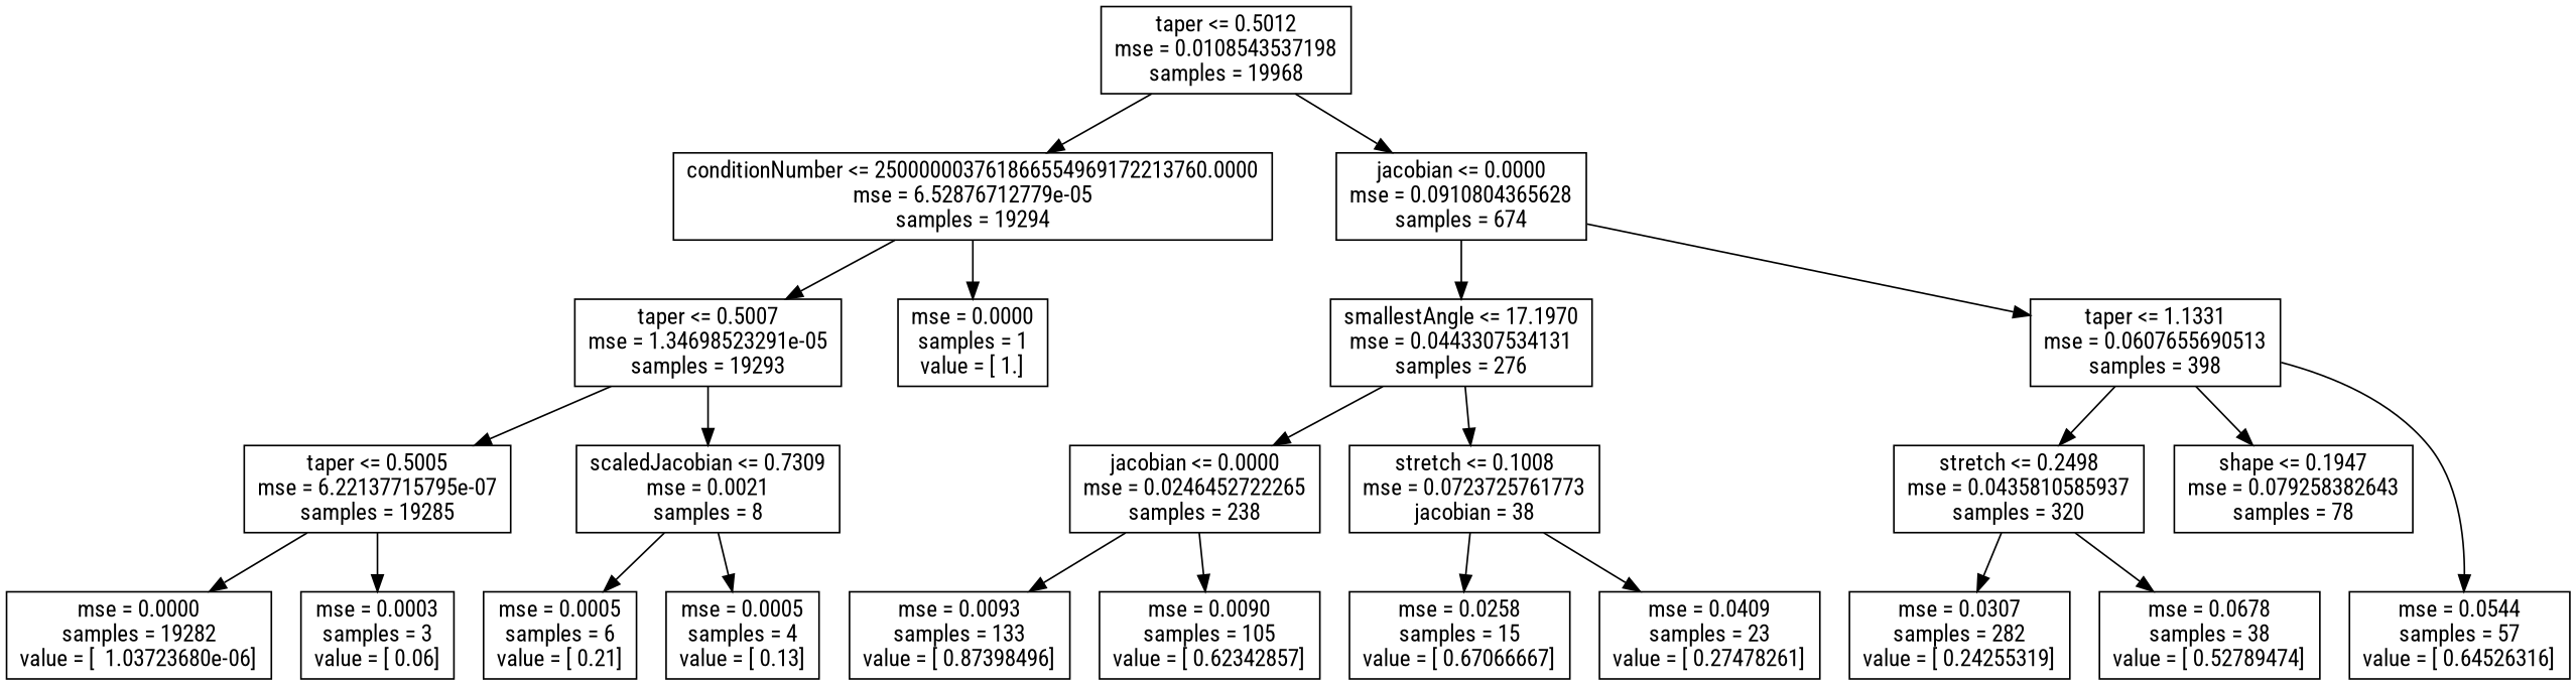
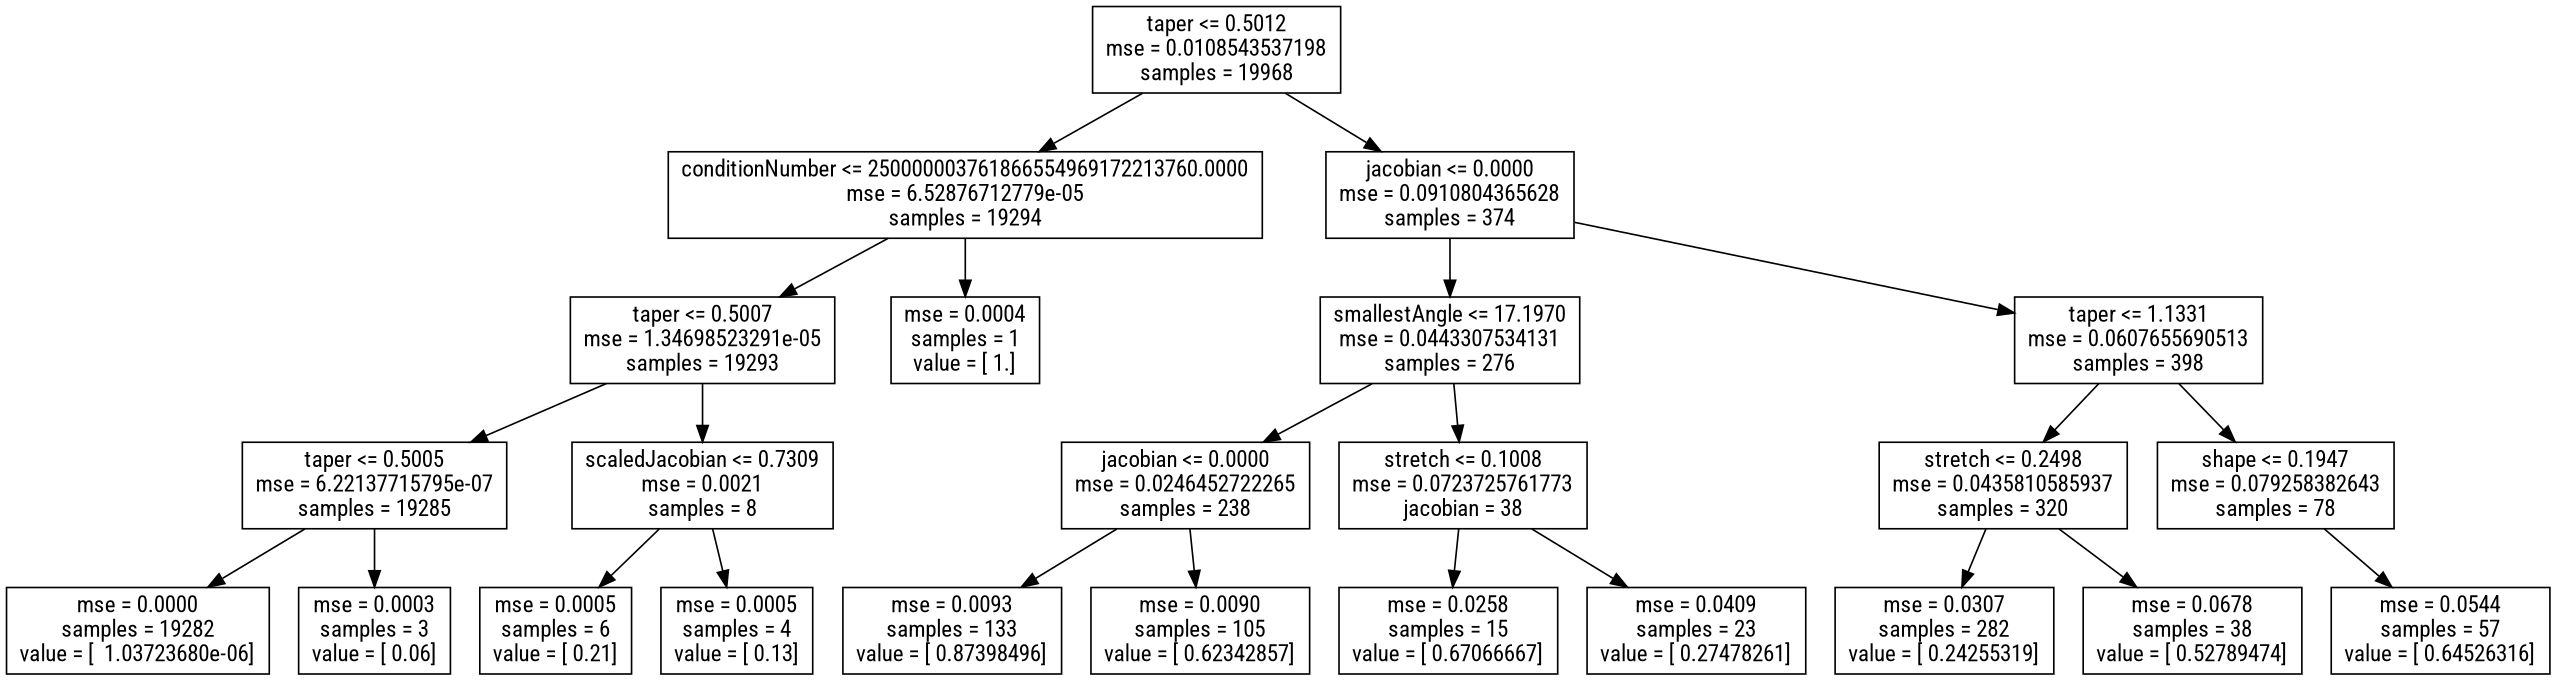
  digraph {
    fontname="Roboto Condensed"
    node [fontname="Roboto Condensed" shape=box]
    edge [fontname="Roboto Condensed"]
    n1 [label="taper <= 0.5012\nmse = 0.0108543537198\nsamples = 19968"]
    n2 [label="conditionNumber <= 250000003761866554969172213760.0000\nmse = 6.52876712779e-05\nsamples = 19294"]
-   n3 [label="jacobian <= 0.0000\nmse = 0.0910804365628\nsamples = 674"]
+   n3 [label="jacobian <= 0.0000\nmse = 0.0910804365628\nsamples = 374"]
    n4 [label="taper <= 0.5007\nmse = 1.34698523291e-05\nsamples = 19293"]
-   n5 [label="mse = 0.0000\nsamples = 1\nvalue = [ 1.]"]
+   n5 [label="mse = 0.0004\nsamples = 1\nvalue = [ 1.]"]
    n6 [label="smallestAngle <= 17.1970\nmse = 0.0443307534131\nsamples = 276"]
    n7 [label="taper <= 1.1331\nmse = 0.0607655690513\nsamples = 398"]
    n8 [label="taper <= 0.5005\nmse = 6.22137715795e-07\nsamples = 19285"]
    n9 [label="scaledJacobian <= 0.7309\nmse = 0.0021\nsamples = 8"]
    n10 [label="mse = 0.0000\nsamples = 19282\nvalue = [  1.03723680e-06]"]
    n11 [label="mse = 0.0003\nsamples = 3\nvalue = [ 0.06]"]
    n12 [label="mse = 0.0005\nsamples = 6\nvalue = [ 0.21]"]
    n13 [label="mse = 0.0005\nsamples = 4\nvalue = [ 0.13]"]
    n14 [label="jacobian <= 0.0000\nmse = 0.0246452722265\nsamples = 238"]
    n15 [label="stretch <= 0.1008\nmse = 0.0723725761773\njacobian = 38"]
    n16 [label="stretch <= 0.2498\nmse = 0.0435810585937\nsamples = 320"]
    n17 [label="shape <= 0.1947\nmse = 0.079258382643\nsamples = 78"]
    n18 [label="mse = 0.0093\nsamples = 133\nvalue = [ 0.87398496]"]
    n19 [label="mse = 0.0090\nsamples = 105\nvalue = [ 0.62342857]"]
    n20 [label="mse = 0.0258\nsamples = 15\nvalue = [ 0.67066667]"]
    n21 [label="mse = 0.0409\nsamples = 23\nvalue = [ 0.27478261]"]
    n22 [label="mse = 0.0307\nsamples = 282\nvalue = [ 0.24255319]"]
    n23 [label="mse = 0.0678\nsamples = 38\nvalue = [ 0.52789474]"]
    n24 [label="mse = 0.0544\nsamples = 57\nvalue = [ 0.64526316]"]
    n1 -> n2
    n1 -> n3
    n2 -> n4
    n2 -> n5
    n3 -> n6
    n3 -> n7
    n4 -> n8
    n4 -> n9
    n6 -> n14
    n6 -> n15
    n7 -> n16
    n7 -> n17
    n8 -> n10
    n8 -> n11
    n9 -> n12
    n9 -> n13
    n14 -> n18
    n14 -> n19
    n15 -> n20
    n15 -> n21
    n16 -> n22
    n16 -> n23
-   n7 -> n24
+   n17 -> n24
  }
